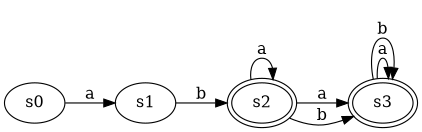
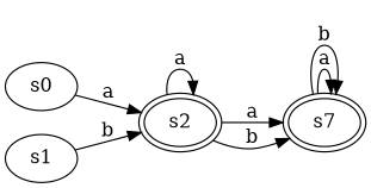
  digraph {
    fontname="DejaVu Serif"
    rankdir=LR
    node [fontname="DejaVu Serif"]
    edge [fontname="DejaVu Serif"]
    s0 [shape=ellipse]
    s1
    s2 [Shape=circle peripheries=2]
-   s3 [Shape=circle peripheries=2]
-   s0 -> s1 [label=a]
+   s3 [Shape=circle peripheries=2 label=s7]
+   s0 -> s2 [label=a]
    s1 -> s2 [label=b]
    s2 -> s2 [label=a]
    s2 -> s3 [label=a]
    s2 -> s3 [label=b]
    s3 -> s3 [label=a]
    s3 -> s3 [label=b]
  }
